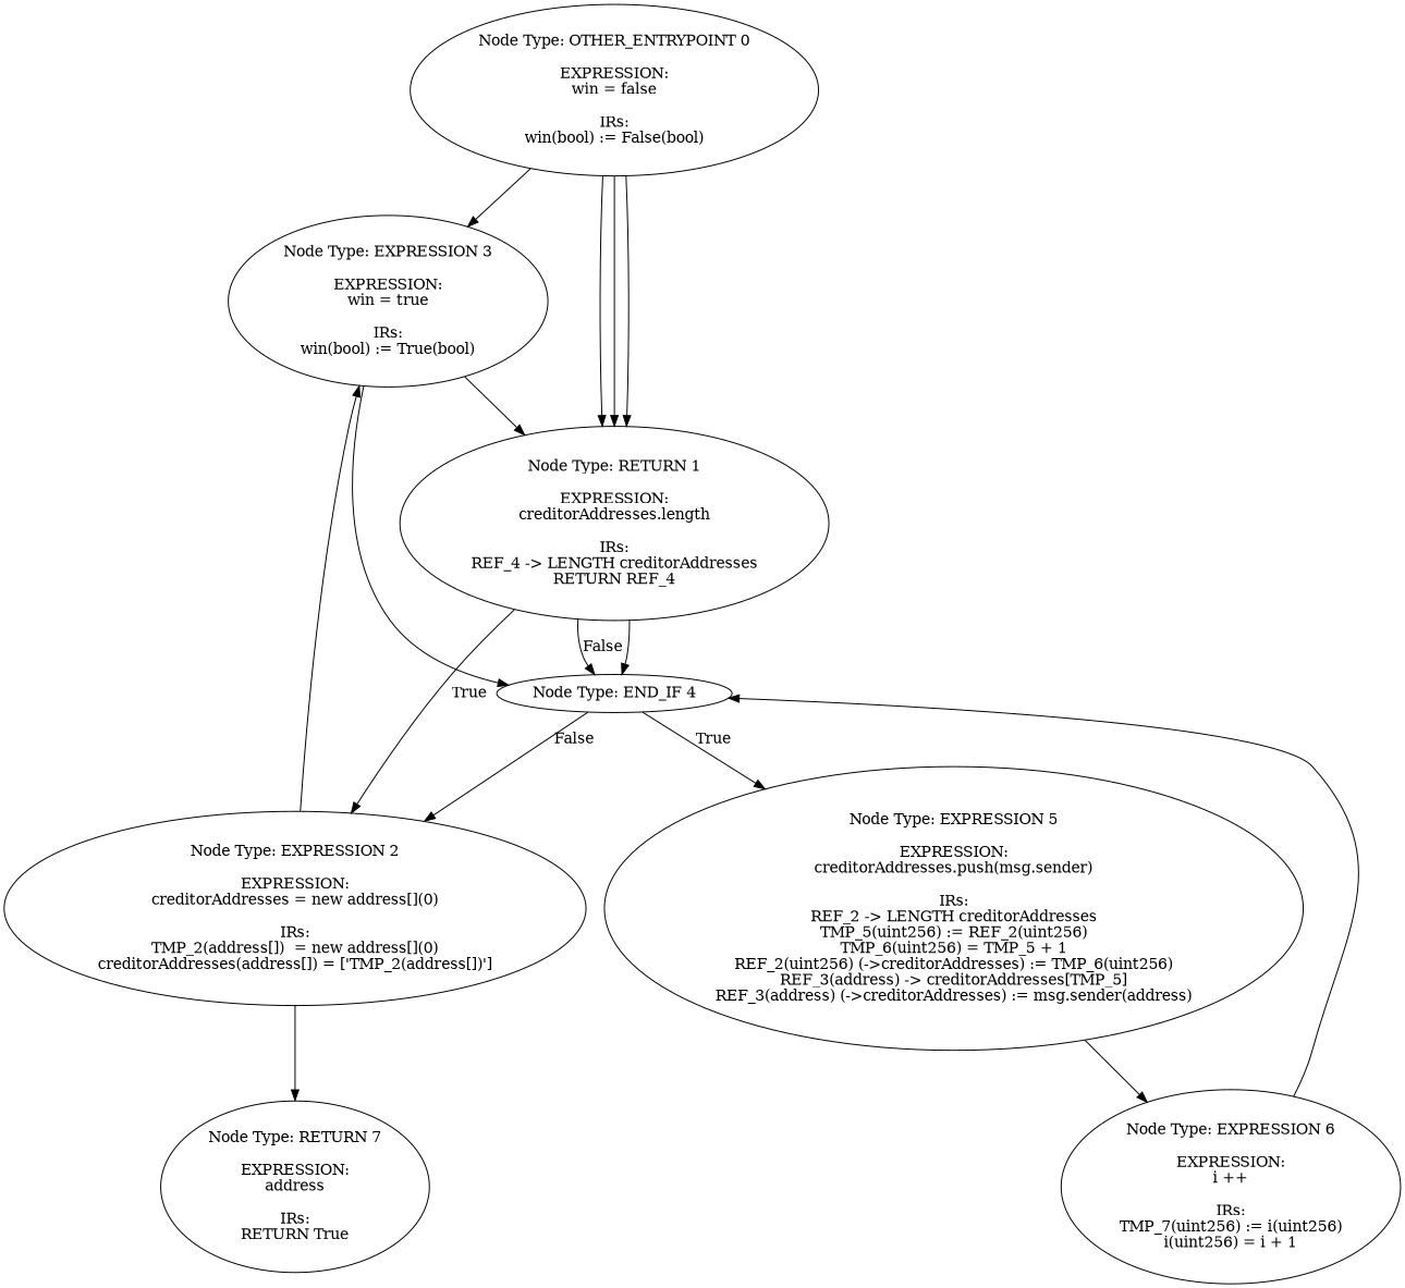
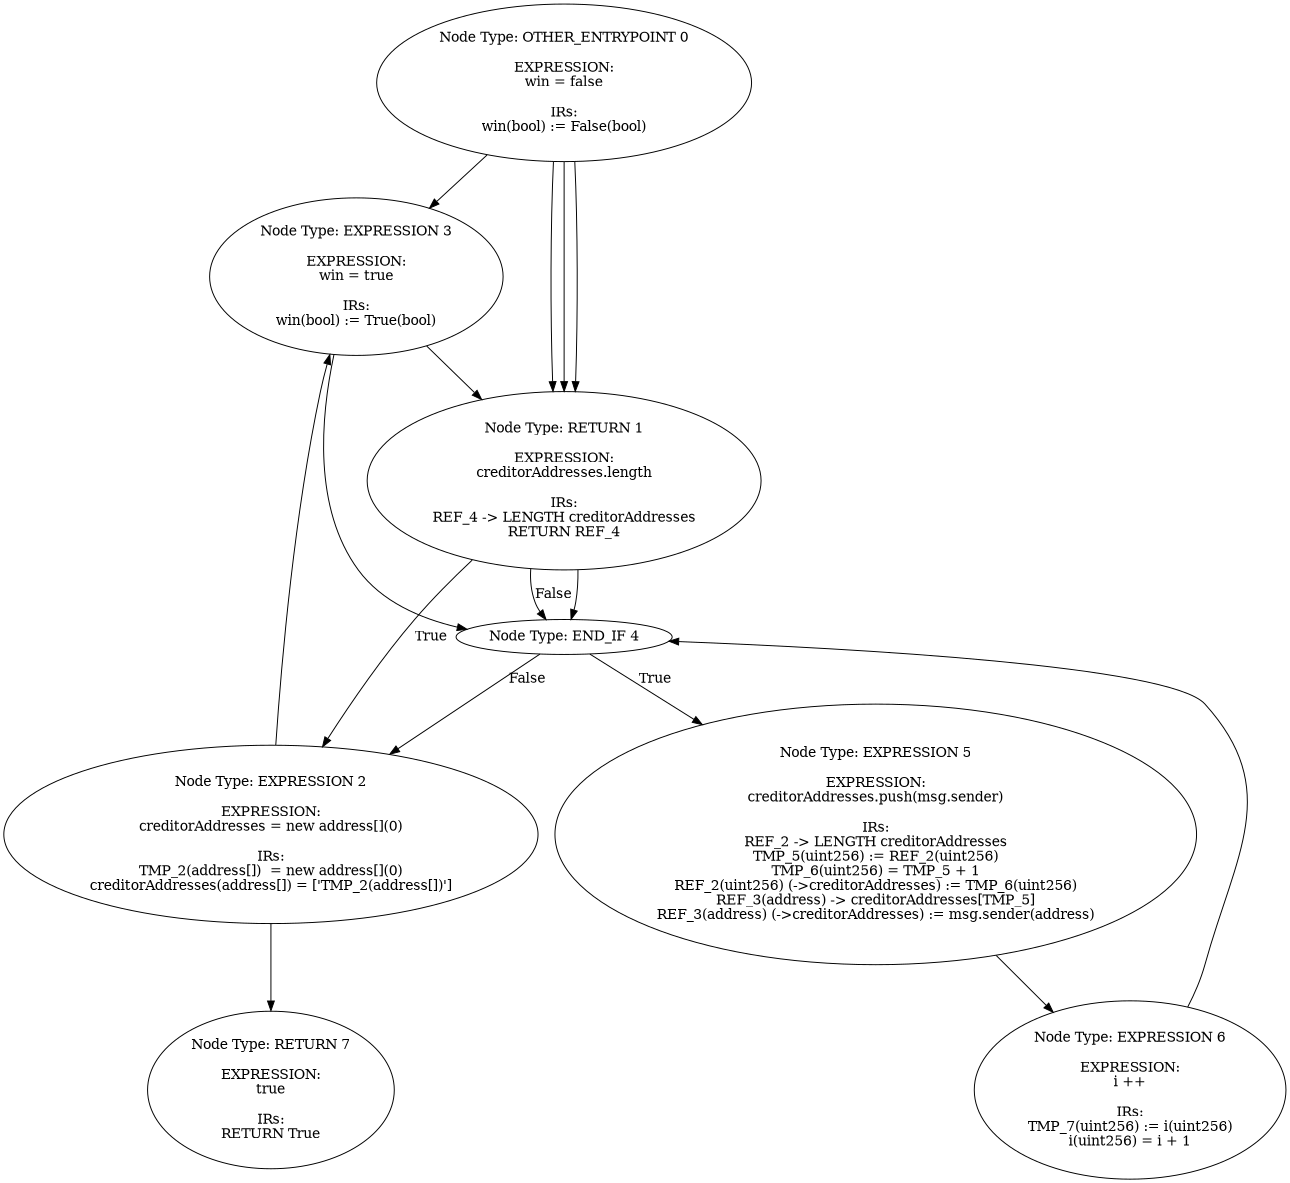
  digraph {
    n1 [label="Node Type: OTHER_ENTRYPOINT 0\n\nEXPRESSION:\nwin = false\n\nIRs:\nwin(bool) := False(bool)"]
    n2 [label="Node Type: EXPRESSION 3\n\nEXPRESSION:\nwin = true\n\nIRs:\nwin(bool) := True(bool)"]
    n3 [label="Node Type: RETURN 1\n\nEXPRESSION:\ncreditorAddresses.length\n\nIRs:\nREF_4 -> LENGTH creditorAddresses\nRETURN REF_4"]
    n4 [label="Node Type: END_IF 4\n"]
    n5 [label="Node Type: EXPRESSION 2\n\nEXPRESSION:\ncreditorAddresses = new address[](0)\n\nIRs:\nTMP_2(address[])  = new address[](0)\ncreditorAddresses(address[]) = ['TMP_2(address[])']"]
    n6 [label="Node Type: EXPRESSION 5\n\nEXPRESSION:\ncreditorAddresses.push(msg.sender)\n\nIRs:\nREF_2 -> LENGTH creditorAddresses\nTMP_5(uint256) := REF_2(uint256)\nTMP_6(uint256) = TMP_5 + 1\nREF_2(uint256) (->creditorAddresses) := TMP_6(uint256)\nREF_3(address) -> creditorAddresses[TMP_5]\nREF_3(address) (->creditorAddresses) := msg.sender(address)"]
-   n7 [label="Node Type: RETURN 7\n\nEXPRESSION:\naddress\n\nIRs:\nRETURN True"]
+   n7 [label="Node Type: RETURN 7\n\nEXPRESSION:\ntrue\n\nIRs:\nRETURN True"]
    n8 [label="Node Type: EXPRESSION 6\n\nEXPRESSION:\ni ++\n\nIRs:\nTMP_7(uint256) := i(uint256)\ni(uint256) = i + 1"]
    n1 -> n2
    n1 -> n3
    n1 -> n3
    n1 -> n3
    n2 -> n3
    n2 -> n4
    n3 -> n4
    n3 -> n4 [label=False]
    n3 -> n5 [label=True]
    n4 -> n5 [label=False]
    n4 -> n6 [label=True]
    n5 -> n2
    n5 -> n7
    n6 -> n8
    n8 -> n4
  }
